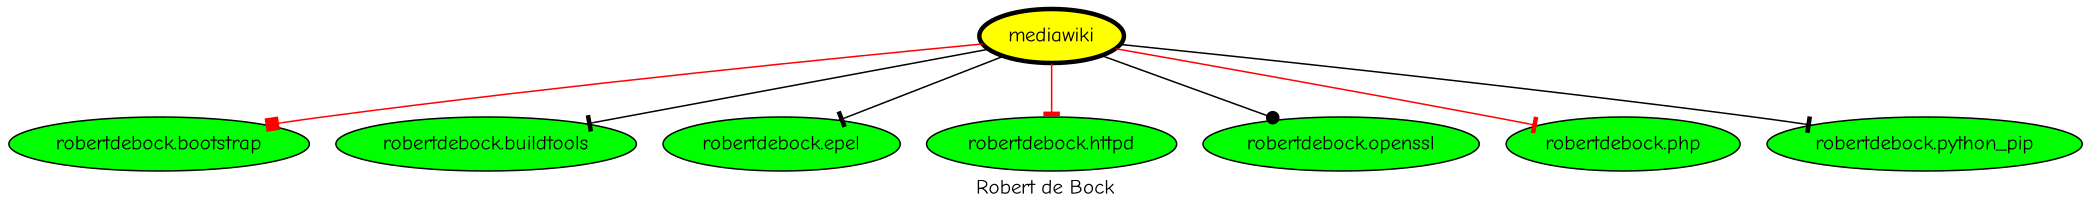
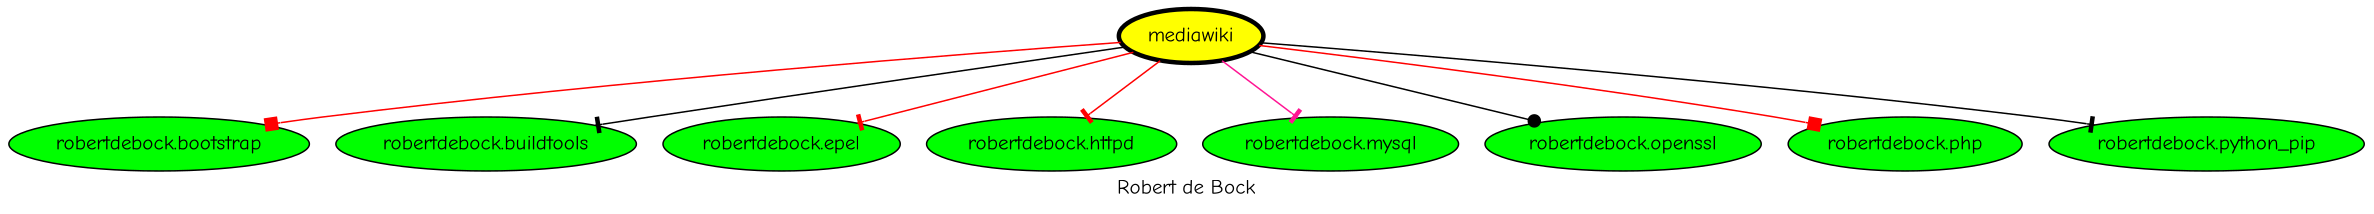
  digraph {
    fontname="Comic Neue"
    label="Robert de Bock"
    node [fillcolor=green fontname="Comic Neue" style=filled]
    edge [arrowhead=tee color=black fontname="Comic Neue"]
    mediawiki [fillcolor=yellow penwidth=3]
    "robertdebock.bootstrap"
    "robertdebock.buildtools"
    "robertdebock.epel"
    "robertdebock.httpd"
+   "robertdebock.mysql"
    "robertdebock.openssl"
    "robertdebock.php"
    "robertdebock.python_pip"
    mediawiki -> "robertdebock.bootstrap" [arrowhead=box color=red]
    mediawiki -> "robertdebock.buildtools"
-   mediawiki -> "robertdebock.epel"
+   mediawiki -> "robertdebock.epel" [color=red]
    mediawiki -> "robertdebock.httpd" [color=red]
+   mediawiki -> "robertdebock.mysql" [color=deeppink]
    mediawiki -> "robertdebock.openssl" [arrowhead=dot]
-   mediawiki -> "robertdebock.php" [color=red]
+   mediawiki -> "robertdebock.php" [arrowhead=box color=red]
    mediawiki -> "robertdebock.python_pip"
  }
